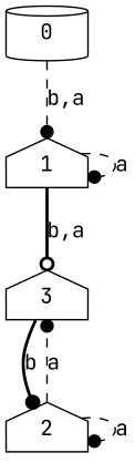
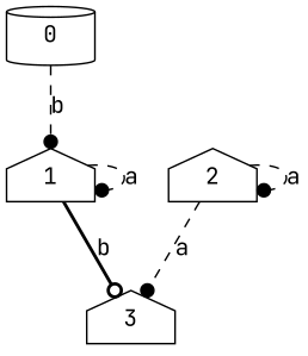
  digraph {
    d2tdocpreamble="\usetikzlibrary{automata}"
    d2tfigpreamble="\tikzstyle{every state}= [ draw=blue!50,very thick,fill=blue!20]  \tikzstyle{auto}= [fill=white]"
    fontname="JetBrains Mono"
    ranksep=0.5
    node [fontname="JetBrains Mono" shape=house style=state]
    edge [arrowhead=dot fontname="JetBrains Mono" lblstyle=auto style=dashed topath="bend right"]
    n1 [label=0 shape=cylinder]
    n2 [label=1]
    n3 [label=3 style="state, accepting"]
    n4 [label=2 style="state, initial"]
-   n1 -> n2 [label="b,a"]
+   n1 -> n2 [label=b]
    n2 -> n2 [label=a topath="loop above"]
-   n2 -> n3 [arrowhead=odot label="b,a" style=bold]
-   n3 -> n4 [label=b style=bold]
+   n2 -> n3 [arrowhead=odot label=b style=bold]
    n4 -> n3 [label=a]
    n4 -> n4 [label=a topath="loop above"]
  }
